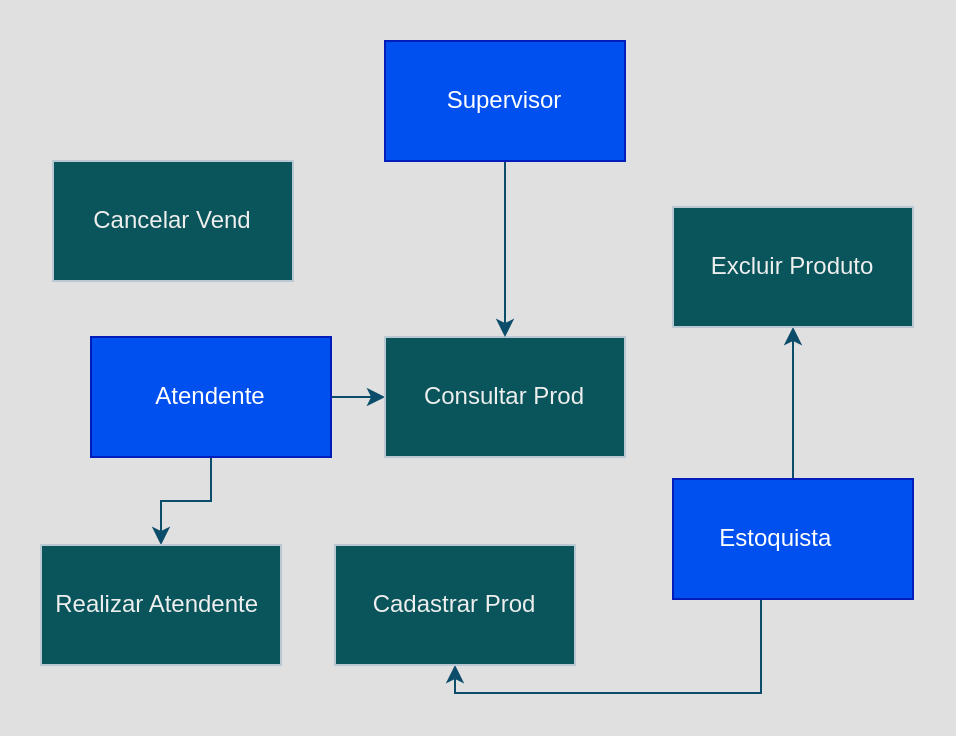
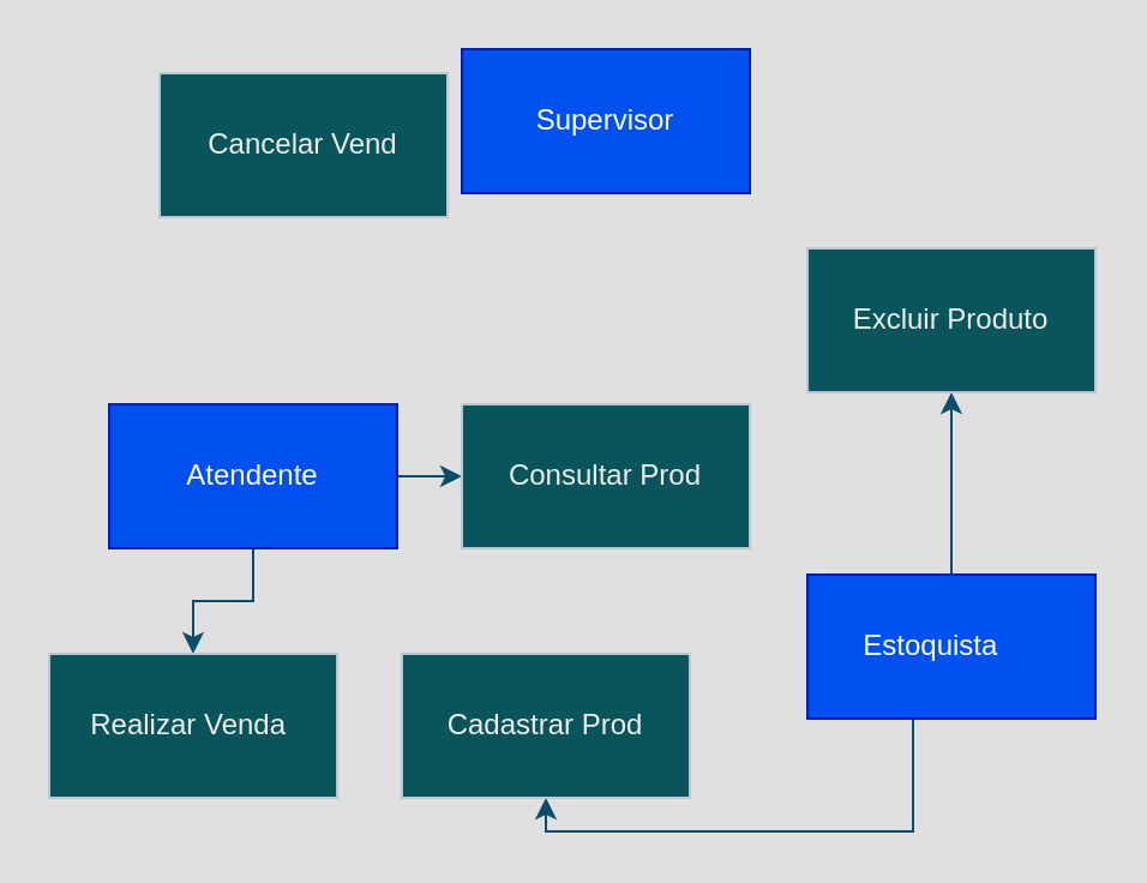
  <mxCell id="0" />
  <mxCell id="1" parent="0" />
  <mxCell id="2" value="" style="edgeStyle=orthogonalEdgeStyle;rounded=0;orthogonalLoop=1;jettySize=auto;html=1;strokeColor=#0B4D6A;" edge="1" parent="1" source="4" target="5"><mxGeometry relative="1" as="geometry" /></mxCell>
  <mxCell id="3" value="" style="edgeStyle=orthogonalEdgeStyle;rounded=0;orthogonalLoop=1;jettySize=auto;html=1;strokeColor=#0B4D6A;" edge="1" parent="1" source="4" target="9"><mxGeometry relative="1" as="geometry" /></mxCell>
  <mxCell id="4" value="Atendente" style="rounded=0;whiteSpace=wrap;html=1;labelBackgroundColor=none;fillColor=#0050ef;strokeColor=#001DBC;fontColor=#ffffff;" vertex="1" parent="1"><mxGeometry x="45" y="168" width="120" height="60" as="geometry" /></mxCell>
- <mxCell id="5" value="Realizar Atendente&amp;nbsp;" style="rounded=0;whiteSpace=wrap;html=1;labelBackgroundColor=none;fillColor=#09555B;strokeColor=#BAC8D3;fontColor=#EEEEEE;" vertex="1" parent="1"><mxGeometry x="20" y="272" width="120" height="60" as="geometry" /></mxCell>
+ <mxCell id="5" value="Realizar Venda&amp;nbsp;" style="rounded=0;whiteSpace=wrap;html=1;labelBackgroundColor=none;fillColor=#09555B;strokeColor=#BAC8D3;fontColor=#EEEEEE;" vertex="1" parent="1"><mxGeometry x="20" y="272" width="120" height="60" as="geometry" /></mxCell>
  <mxCell id="6" value="" style="edgeStyle=orthogonalEdgeStyle;rounded=0;orthogonalLoop=1;jettySize=auto;html=1;strokeColor=#0B4D6A;" edge="1" parent="1" source="8" target="10"><mxGeometry relative="1" as="geometry"><Array as="points"><mxPoint x="380" y="346" /></Array></mxGeometry></mxCell>
  <mxCell id="7" value="" style="edgeStyle=orthogonalEdgeStyle;rounded=0;orthogonalLoop=1;jettySize=auto;html=1;strokeColor=#0B4D6A;" edge="1" parent="1" source="8" target="11"><mxGeometry relative="1" as="geometry" /></mxCell>
  <mxCell id="8" value="Estoquista&amp;nbsp; &amp;nbsp; &amp;nbsp;" style="rounded=0;whiteSpace=wrap;html=1;labelBackgroundColor=none;fillColor=#0050ef;glass=0;shadow=0;fontColor=#ffffff;strokeColor=#001DBC;" vertex="1" parent="1"><mxGeometry x="336" y="239" width="120" height="60" as="geometry" /></mxCell>
  <mxCell id="9" value="Consultar Prod" style="rounded=0;whiteSpace=wrap;html=1;labelBackgroundColor=none;fillColor=#09555B;strokeColor=#BAC8D3;fontColor=#EEEEEE;" vertex="1" parent="1"><mxGeometry x="192" y="168" width="120" height="60" as="geometry" /></mxCell>
  <mxCell id="10" value="Cadastrar Prod" style="rounded=0;whiteSpace=wrap;html=1;labelBackgroundColor=none;fillColor=#09555B;strokeColor=#BAC8D3;fontColor=#EEEEEE;gradientColor=none;" vertex="1" parent="1"><mxGeometry x="167" y="272" width="120" height="60" as="geometry" /></mxCell>
  <mxCell id="11" value="Excluir Produto" style="rounded=0;whiteSpace=wrap;html=1;labelBackgroundColor=none;fillColor=#09555B;strokeColor=#BAC8D3;fontColor=#EEEEEE;" vertex="1" parent="1"><mxGeometry x="336" y="103" width="120" height="60" as="geometry" /></mxCell>
- <mxCell id="12" value="" style="edgeStyle=orthogonalEdgeStyle;rounded=0;orthogonalLoop=1;jettySize=auto;html=1;strokeColor=#0B4D6A;" edge="1" parent="1" source="13" target="9"><mxGeometry relative="1" as="geometry" /></mxCell>
  <mxCell id="13" value="Supervisor" style="rounded=0;whiteSpace=wrap;html=1;labelBackgroundColor=none;fillColor=#0050ef;strokeColor=#001DBC;fontColor=#ffffff;" vertex="1" parent="1"><mxGeometry x="192" y="20" width="120" height="60" as="geometry" /></mxCell>
- <mxCell id="14" value="Cancelar Vend" style="rounded=0;whiteSpace=wrap;html=1;labelBackgroundColor=none;fillColor=#09555B;strokeColor=#BAC8D3;fontColor=#EEEEEE;" vertex="1" parent="1"><mxGeometry x="26" y="80" width="120" height="60" as="geometry" /></mxCell>
+ <mxCell id="14" value="Cancelar Vend" style="rounded=0;whiteSpace=wrap;html=1;labelBackgroundColor=none;fillColor=#09555B;strokeColor=#BAC8D3;fontColor=#EEEEEE;" vertex="1" parent="1"><mxGeometry x="66" y="30" width="120" height="60" as="geometry" /></mxCell>
